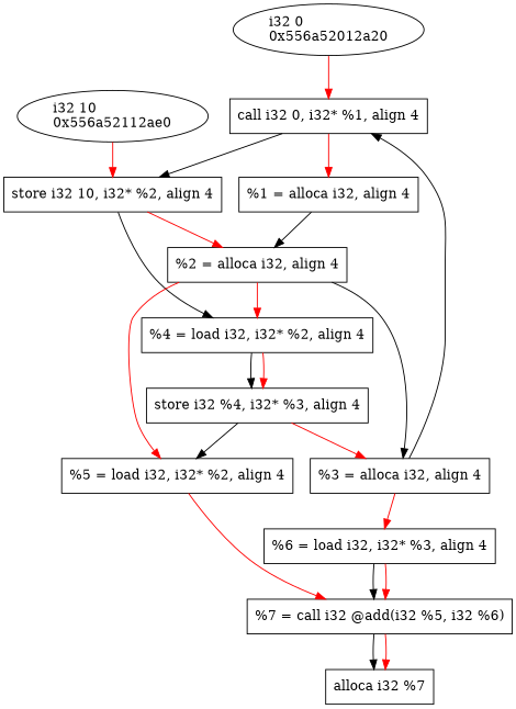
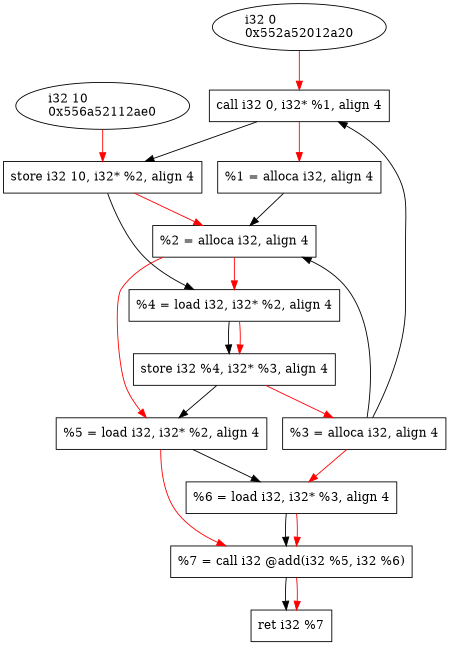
  digraph {
    node [shape=record]
    edge [color=red]
-   n1 [label="i32 0\l0x556a52012a20" shape=ellipse]
+   n1 [label="i32 0\l0x552a52012a20" shape=ellipse]
    n2 [label="call i32 0, i32* %1, align 4"]
    n3 [label="  %1 = alloca i32, align 4"]
    n4 [label="  store i32 10, i32* %2, align 4"]
    n5 [label="  %2 = alloca i32, align 4"]
    n6 [label="  %4 = load i32, i32* %2, align 4"]
    n7 [label="  %3 = alloca i32, align 4"]
    n8 [label="  %5 = load i32, i32* %2, align 4"]
    n9 [label="i32 10\l0x556a52112ae0" shape=ellipse]
    n10 [label="  store i32 %4, i32* %3, align 4"]
    n11 [label="  %6 = load i32, i32* %3, align 4"]
    n12 [label="  %7 = call i32 @add(i32 %5, i32 %6)"]
-   n13 [label="alloca i32 %7"]
+   n13 [label="  ret i32 %7"]
    n1 -> n2
    n2 -> n3
    n2 -> n4 [color=""]
    n3 -> n5 [color=""]
    n4 -> n5
    n4 -> n6 [color=""]
    n5 -> n6
-   n5 -> n7 [color=""]
+   n7 -> n5 [color=""]
    n5 -> n8
    n6 -> n10 [color=""]
    n6 -> n10
    n7 -> n2 [color=""]
    n7 -> n11
+   n8 -> n11 [color=""]
    n8 -> n12
    n9 -> n4
    n10 -> n7
    n10 -> n8 [color=""]
    n11 -> n12 [color=""]
    n11 -> n12
    n12 -> n13 [color=""]
    n12 -> n13
  }
